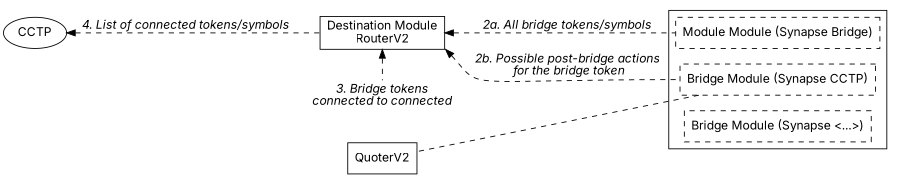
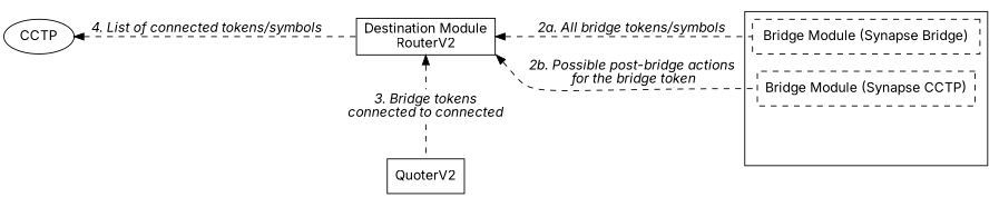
  digraph {
    compound=true
    fontname=Inter
    rankdir=LR
    node [fontname=Inter shape=rect]
    edge [dir=back fontname=Inter style=dashed]
    n1 [label="Destination Module\nRouterV2"]
    n2 [label=<<I>3. Bridge tokens<br></br>connected to connected</I>> shape=none]
    n3 [label=QuoterV2]
-   n4 [label="Module Module (Synapse Bridge)" style=dashed]
+   n4 [label="Bridge Module (Synapse Bridge)" style=dashed]
    n5 [label="Bridge Module (Synapse CCTP)" style=dashed]
-   n6 [label="Bridge Module (Synapse <...>)" style=dashed]
    n7 [label=CCTP shape=""]
    subgraph sub_1 {
      rank=same
      n1
      n2
      n3
    }
    subgraph cluster_2 {
      n4
      n5
-     n6
    }
    n1 -> n2
    n1 -> n4 [label=<<I>2a. All bridge tokens/symbols</I>> weight=10]
    n1 -> n5 [headport=w label=<<I>2b. Possible post-bridge actions<br></br> for the bridge token</I>> tailport=se]
-   n5 -> n3 [dir=none]
+   n2 -> n3 [dir=none]
    n7 -> n1 [label=<<I>4. List of connected tokens/symbols</I>>]
  }
